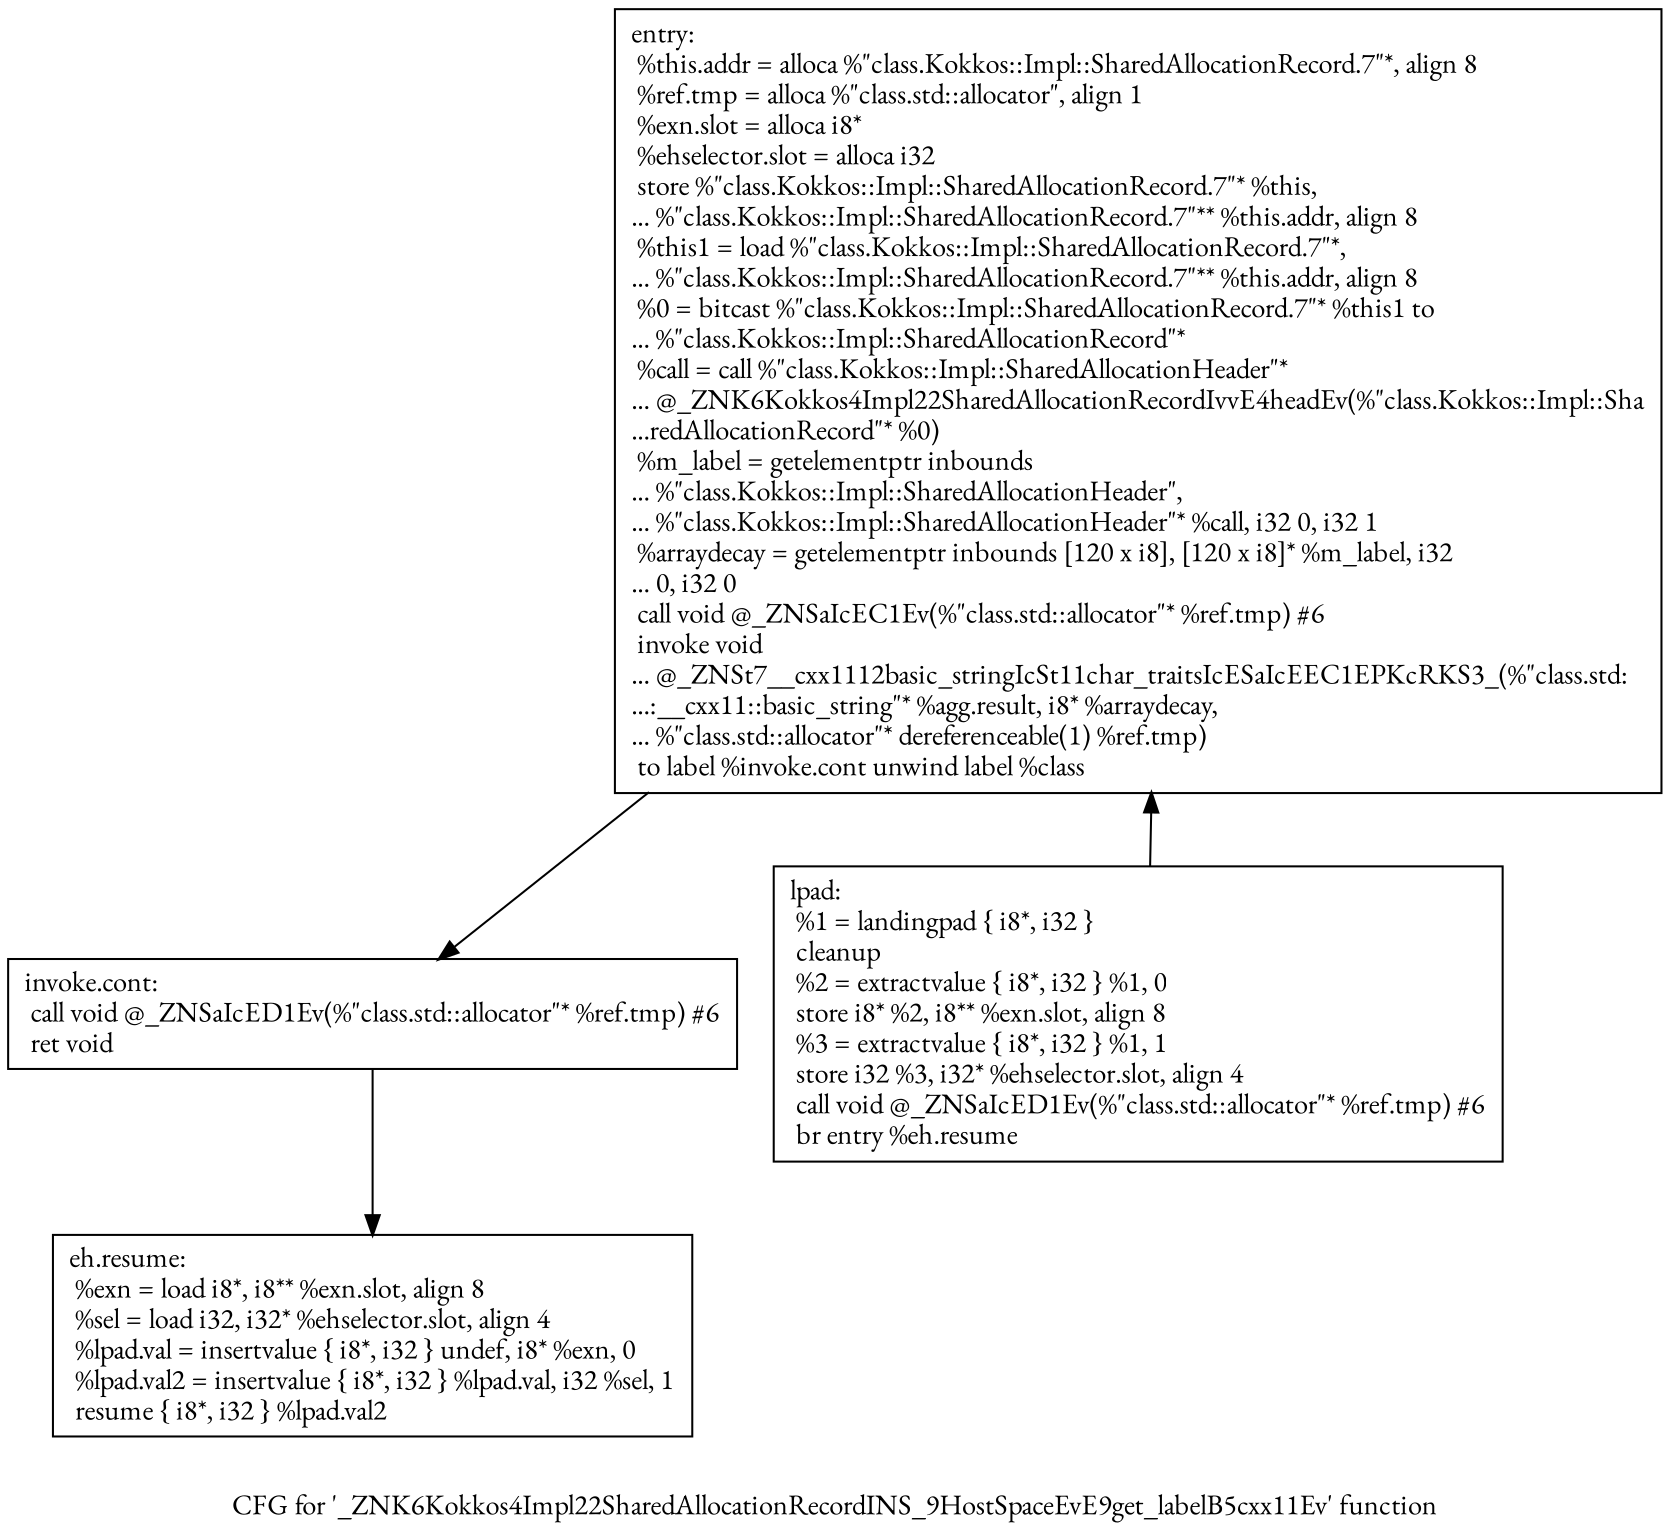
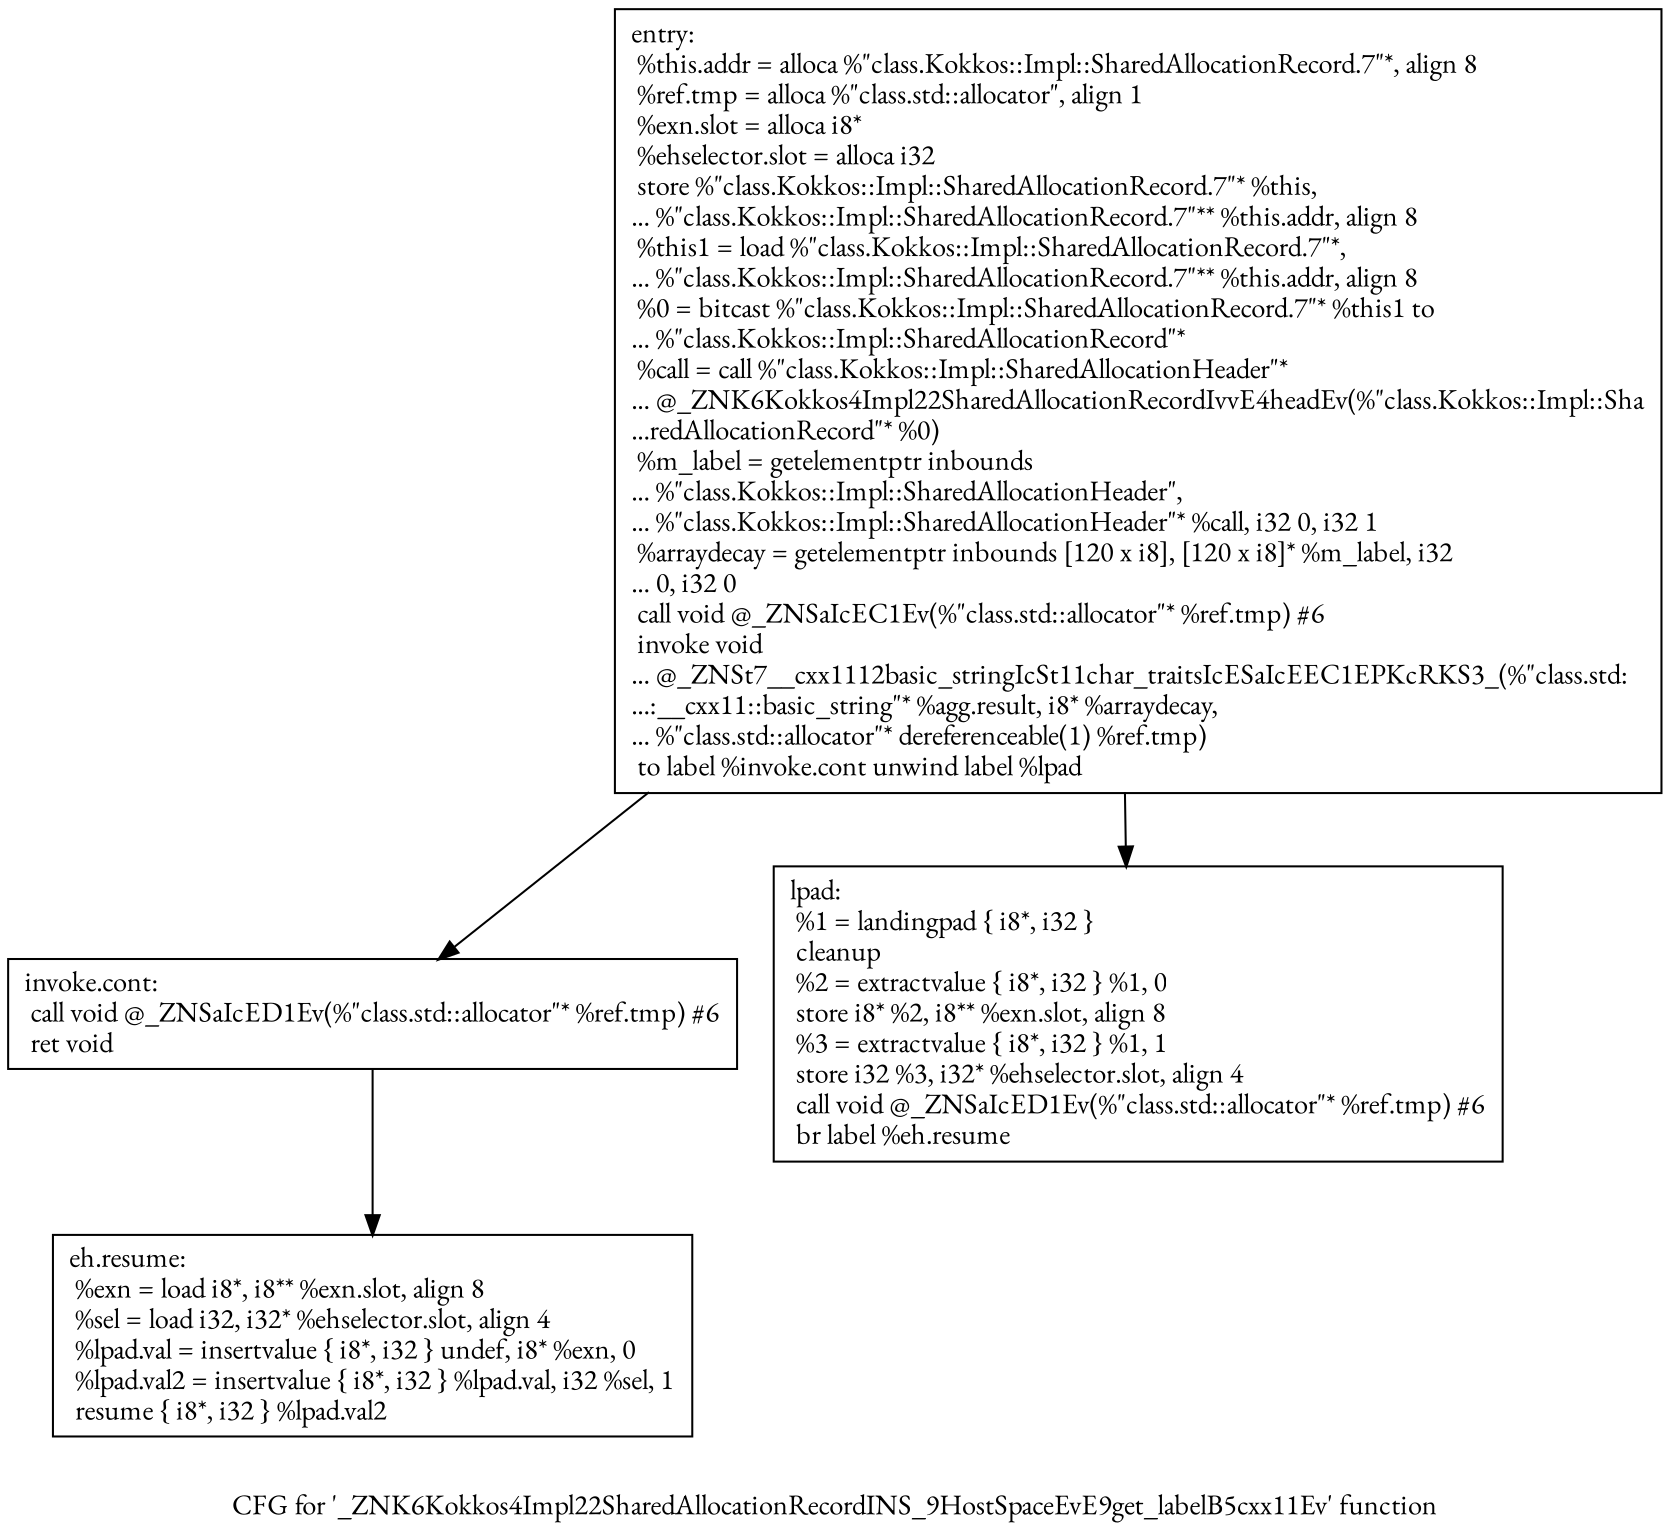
  digraph {
    fontname="EB Garamond"
    label="CFG for '_ZNK6Kokkos4Impl22SharedAllocationRecordINS_9HostSpaceEvE9get_labelB5cxx11Ev' function"
    node [fontname="EB Garamond" shape=record]
    edge [fontname="EB Garamond"]
-   n1 [label="{entry:\l  %this.addr = alloca %\"class.Kokkos::Impl::SharedAllocationRecord.7\"*, align 8\l  %ref.tmp = alloca %\"class.std::allocator\", align 1\l  %exn.slot = alloca i8*\l  %ehselector.slot = alloca i32\l  store %\"class.Kokkos::Impl::SharedAllocationRecord.7\"* %this,\l... %\"class.Kokkos::Impl::SharedAllocationRecord.7\"** %this.addr, align 8\l  %this1 = load %\"class.Kokkos::Impl::SharedAllocationRecord.7\"*,\l... %\"class.Kokkos::Impl::SharedAllocationRecord.7\"** %this.addr, align 8\l  %0 = bitcast %\"class.Kokkos::Impl::SharedAllocationRecord.7\"* %this1 to\l... %\"class.Kokkos::Impl::SharedAllocationRecord\"*\l  %call = call %\"class.Kokkos::Impl::SharedAllocationHeader\"*\l... @_ZNK6Kokkos4Impl22SharedAllocationRecordIvvE4headEv(%\"class.Kokkos::Impl::Sha\l...redAllocationRecord\"* %0)\l  %m_label = getelementptr inbounds\l... %\"class.Kokkos::Impl::SharedAllocationHeader\",\l... %\"class.Kokkos::Impl::SharedAllocationHeader\"* %call, i32 0, i32 1\l  %arraydecay = getelementptr inbounds [120 x i8], [120 x i8]* %m_label, i32\l... 0, i32 0\l  call void @_ZNSaIcEC1Ev(%\"class.std::allocator\"* %ref.tmp) #6\l  invoke void\l... @_ZNSt7__cxx1112basic_stringIcSt11char_traitsIcESaIcEEC1EPKcRKS3_(%\"class.std:\l...:__cxx11::basic_string\"* %agg.result, i8* %arraydecay,\l... %\"class.std::allocator\"* dereferenceable(1) %ref.tmp)\l          to label %invoke.cont unwind label %class\l}"]
+   n1 [label="{entry:\l  %this.addr = alloca %\"class.Kokkos::Impl::SharedAllocationRecord.7\"*, align 8\l  %ref.tmp = alloca %\"class.std::allocator\", align 1\l  %exn.slot = alloca i8*\l  %ehselector.slot = alloca i32\l  store %\"class.Kokkos::Impl::SharedAllocationRecord.7\"* %this,\l... %\"class.Kokkos::Impl::SharedAllocationRecord.7\"** %this.addr, align 8\l  %this1 = load %\"class.Kokkos::Impl::SharedAllocationRecord.7\"*,\l... %\"class.Kokkos::Impl::SharedAllocationRecord.7\"** %this.addr, align 8\l  %0 = bitcast %\"class.Kokkos::Impl::SharedAllocationRecord.7\"* %this1 to\l... %\"class.Kokkos::Impl::SharedAllocationRecord\"*\l  %call = call %\"class.Kokkos::Impl::SharedAllocationHeader\"*\l... @_ZNK6Kokkos4Impl22SharedAllocationRecordIvvE4headEv(%\"class.Kokkos::Impl::Sha\l...redAllocationRecord\"* %0)\l  %m_label = getelementptr inbounds\l... %\"class.Kokkos::Impl::SharedAllocationHeader\",\l... %\"class.Kokkos::Impl::SharedAllocationHeader\"* %call, i32 0, i32 1\l  %arraydecay = getelementptr inbounds [120 x i8], [120 x i8]* %m_label, i32\l... 0, i32 0\l  call void @_ZNSaIcEC1Ev(%\"class.std::allocator\"* %ref.tmp) #6\l  invoke void\l... @_ZNSt7__cxx1112basic_stringIcSt11char_traitsIcESaIcEEC1EPKcRKS3_(%\"class.std:\l...:__cxx11::basic_string\"* %agg.result, i8* %arraydecay,\l... %\"class.std::allocator\"* dereferenceable(1) %ref.tmp)\l          to label %invoke.cont unwind label %lpad\l}"]
    n2 [label="{invoke.cont:                                      \l  call void @_ZNSaIcED1Ev(%\"class.std::allocator\"* %ref.tmp) #6\l  ret void\l}"]
-   n3 [label="{lpad:                                             \l  %1 = landingpad \{ i8*, i32 \}\l          cleanup\l  %2 = extractvalue \{ i8*, i32 \} %1, 0\l  store i8* %2, i8** %exn.slot, align 8\l  %3 = extractvalue \{ i8*, i32 \} %1, 1\l  store i32 %3, i32* %ehselector.slot, align 4\l  call void @_ZNSaIcED1Ev(%\"class.std::allocator\"* %ref.tmp) #6\l  br entry %eh.resume\l}"]
+   n3 [label="{lpad:                                             \l  %1 = landingpad \{ i8*, i32 \}\l          cleanup\l  %2 = extractvalue \{ i8*, i32 \} %1, 0\l  store i8* %2, i8** %exn.slot, align 8\l  %3 = extractvalue \{ i8*, i32 \} %1, 1\l  store i32 %3, i32* %ehselector.slot, align 4\l  call void @_ZNSaIcED1Ev(%\"class.std::allocator\"* %ref.tmp) #6\l  br label %eh.resume\l}"]
    n4 [label="{eh.resume:                                        \l  %exn = load i8*, i8** %exn.slot, align 8\l  %sel = load i32, i32* %ehselector.slot, align 4\l  %lpad.val = insertvalue \{ i8*, i32 \} undef, i8* %exn, 0\l  %lpad.val2 = insertvalue \{ i8*, i32 \} %lpad.val, i32 %sel, 1\l  resume \{ i8*, i32 \} %lpad.val2\l}"]
    n1 -> n2
-   n3 -> n1
+   n1 -> n3
    n2 -> n4
  }
